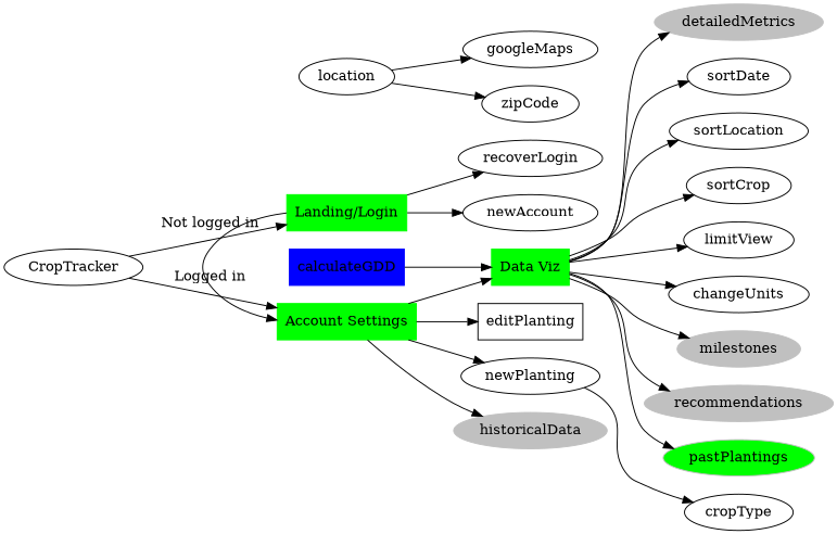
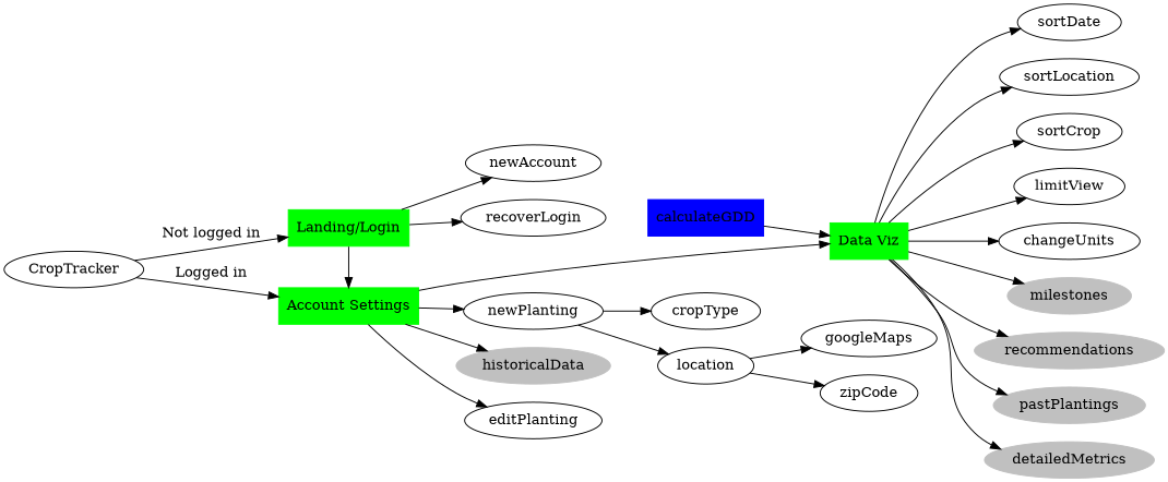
  digraph {
    rankdir=LR
    n1 [color=green label="Account Settings" shape=box style=filled]
    n2 [color=green label="Landing/Login" shape=box style=filled]
    googleMaps
    n4 [color=green label="Data Viz" shape=box style=filled]
    newPlanting
    historicalData [color=grey style=filled]
-   editPlanting [shape=box]
+   editPlanting
    newAccount
    recoverLogin
    sortDate
    sortLocation
    sortCrop
    limitView
    changeUnits
    milestones [color=grey style=filled]
    recommendations [color=grey style=filled]
-   pastPlantings [color=grey style=filled fillcolor=green]
+   pastPlantings [color=grey style=filled]
    detailedMetrics [color=grey style=filled]
    location
    cropType
    CropTracker
    calculateGDD [color=blue shape=box style=filled]
    zipCode
    subgraph sub_1 {
      rank=same
      n1
      n2
    }
    subgraph sub_2 {
      rank=same
      googleMaps
      n4
    }
    n1 -> n4
    n1 -> newPlanting
    n1 -> historicalData
    n1 -> editPlanting
    n2 -> n1
    n2 -> newAccount
    n2 -> recoverLogin
    n4 -> sortDate
    n4 -> sortLocation
    n4 -> sortCrop
    n4 -> limitView
    n4 -> changeUnits
    n4 -> milestones
    n4 -> recommendations
    n4 -> pastPlantings
    n4 -> detailedMetrics
+   newPlanting -> location
    newPlanting -> cropType
    location -> googleMaps
    location -> zipCode
    CropTracker -> n1 [label="Logged in"]
    CropTracker -> n2 [label="Not logged in"]
    calculateGDD -> n4
  }
